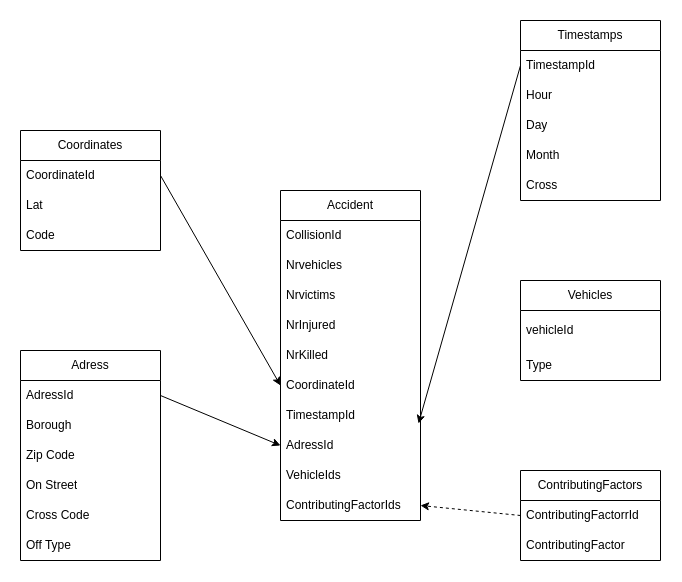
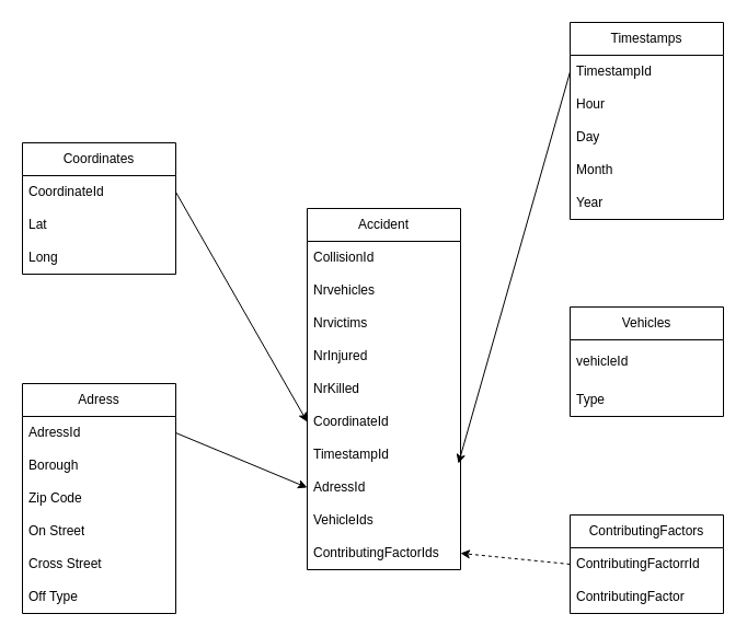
  <mxCell id="0" />
  <mxCell id="1" parent="0" />
  <mxCell id="2" value="Accident" style="swimlane;fontStyle=0;childLayout=stackLayout;horizontal=1;startSize=30;horizontalStack=0;resizeParent=1;resizeParentMax=0;resizeLast=0;collapsible=1;marginBottom=0;whiteSpace=wrap;html=1;" parent="1" vertex="1"><mxGeometry x="280" y="190" width="140" height="330" as="geometry" /></mxCell>
  <mxCell id="3" value="CollisionId" style="text;strokeColor=none;fillColor=none;align=left;verticalAlign=middle;spacingLeft=4;spacingRight=4;overflow=hidden;points=[[0,0.5],[1,0.5]];portConstraint=eastwest;rotatable=0;whiteSpace=wrap;html=1;" parent="2" vertex="1"><mxGeometry y="30" width="140" height="30" as="geometry" /></mxCell>
  <mxCell id="4" value="Nrvehicles" style="text;strokeColor=none;fillColor=none;align=left;verticalAlign=middle;spacingLeft=4;spacingRight=4;overflow=hidden;points=[[0,0.5],[1,0.5]];portConstraint=eastwest;rotatable=0;whiteSpace=wrap;html=1;" parent="2" vertex="1"><mxGeometry y="60" width="140" height="30" as="geometry" /></mxCell>
  <mxCell id="5" value="Nrvictims" style="text;strokeColor=none;fillColor=none;align=left;verticalAlign=middle;spacingLeft=4;spacingRight=4;overflow=hidden;points=[[0,0.5],[1,0.5]];portConstraint=eastwest;rotatable=0;whiteSpace=wrap;html=1;" parent="2" vertex="1"><mxGeometry y="90" width="140" height="30" as="geometry" /></mxCell>
  <mxCell id="6" value="NrInjured" style="text;strokeColor=none;fillColor=none;align=left;verticalAlign=middle;spacingLeft=4;spacingRight=4;overflow=hidden;points=[[0,0.5],[1,0.5]];portConstraint=eastwest;rotatable=0;whiteSpace=wrap;html=1;" parent="2" vertex="1"><mxGeometry y="120" width="140" height="30" as="geometry" /></mxCell>
  <mxCell id="7" value="NrKilled" style="text;strokeColor=none;fillColor=none;align=left;verticalAlign=middle;spacingLeft=4;spacingRight=4;overflow=hidden;points=[[0,0.5],[1,0.5]];portConstraint=eastwest;rotatable=0;whiteSpace=wrap;html=1;" vertex="1" parent="2"><mxGeometry y="150" width="140" height="30" as="geometry" /></mxCell>
  <mxCell id="8" value="CoordinateId" style="text;strokeColor=none;fillColor=none;align=left;verticalAlign=middle;spacingLeft=4;spacingRight=4;overflow=hidden;points=[[0,0.5],[1,0.5]];portConstraint=eastwest;rotatable=0;whiteSpace=wrap;html=1;" parent="2" vertex="1"><mxGeometry y="180" width="140" height="30" as="geometry" /></mxCell>
  <mxCell id="9" value="TimestampId" style="text;strokeColor=none;fillColor=none;align=left;verticalAlign=middle;spacingLeft=4;spacingRight=4;overflow=hidden;points=[[0,0.5],[1,0.5]];portConstraint=eastwest;rotatable=0;whiteSpace=wrap;html=1;" parent="2" vertex="1"><mxGeometry y="210" width="140" height="30" as="geometry" /></mxCell>
  <mxCell id="10" value="AdressId" style="text;strokeColor=none;fillColor=none;align=left;verticalAlign=middle;spacingLeft=4;spacingRight=4;overflow=hidden;points=[[0,0.5],[1,0.5]];portConstraint=eastwest;rotatable=0;whiteSpace=wrap;html=1;" parent="2" vertex="1"><mxGeometry y="240" width="140" height="30" as="geometry" /></mxCell>
  <mxCell id="11" value="VehicleIds" style="text;strokeColor=none;fillColor=none;align=left;verticalAlign=middle;spacingLeft=4;spacingRight=4;overflow=hidden;points=[[0,0.5],[1,0.5]];portConstraint=eastwest;rotatable=0;whiteSpace=wrap;html=1;" parent="2" vertex="1"><mxGeometry y="270" width="140" height="30" as="geometry" /></mxCell>
  <mxCell id="12" value="ContributingFactorIds" style="text;strokeColor=none;fillColor=none;align=left;verticalAlign=middle;spacingLeft=4;spacingRight=4;overflow=hidden;points=[[0,0.5],[1,0.5]];portConstraint=eastwest;rotatable=0;whiteSpace=wrap;html=1;" vertex="1" parent="2"><mxGeometry y="300" width="140" height="30" as="geometry" /></mxCell>
  <mxCell id="13" value="Adress" style="swimlane;fontStyle=0;childLayout=stackLayout;horizontal=1;startSize=30;horizontalStack=0;resizeParent=1;resizeParentMax=0;resizeLast=0;collapsible=1;marginBottom=0;whiteSpace=wrap;html=1;" parent="1" vertex="1"><mxGeometry x="20" y="350" width="140" height="210" as="geometry" /></mxCell>
  <mxCell id="14" value="AdressId" style="text;strokeColor=none;fillColor=none;align=left;verticalAlign=middle;spacingLeft=4;spacingRight=4;overflow=hidden;points=[[0,0.5],[1,0.5]];portConstraint=eastwest;rotatable=0;whiteSpace=wrap;html=1;" parent="13" vertex="1"><mxGeometry y="30" width="140" height="30" as="geometry" /></mxCell>
  <mxCell id="15" value="Borough" style="text;strokeColor=none;fillColor=none;align=left;verticalAlign=middle;spacingLeft=4;spacingRight=4;overflow=hidden;points=[[0,0.5],[1,0.5]];portConstraint=eastwest;rotatable=0;whiteSpace=wrap;html=1;" parent="13" vertex="1"><mxGeometry y="60" width="140" height="30" as="geometry" /></mxCell>
  <mxCell id="16" value="Zip Code" style="text;strokeColor=none;fillColor=none;align=left;verticalAlign=middle;spacingLeft=4;spacingRight=4;overflow=hidden;points=[[0,0.5],[1,0.5]];portConstraint=eastwest;rotatable=0;whiteSpace=wrap;html=1;" parent="13" vertex="1"><mxGeometry y="90" width="140" height="30" as="geometry" /></mxCell>
  <mxCell id="17" value="On Street" style="text;strokeColor=none;fillColor=none;align=left;verticalAlign=middle;spacingLeft=4;spacingRight=4;overflow=hidden;points=[[0,0.5],[1,0.5]];portConstraint=eastwest;rotatable=0;whiteSpace=wrap;html=1;" parent="13" vertex="1"><mxGeometry y="120" width="140" height="30" as="geometry" /></mxCell>
- <mxCell id="18" value="Cross Code" style="text;strokeColor=none;fillColor=none;align=left;verticalAlign=middle;spacingLeft=4;spacingRight=4;overflow=hidden;points=[[0,0.5],[1,0.5]];portConstraint=eastwest;rotatable=0;whiteSpace=wrap;html=1;" parent="13" vertex="1"><mxGeometry y="150" width="140" height="30" as="geometry" /></mxCell>
+ <mxCell id="18" value="Cross Street" style="text;strokeColor=none;fillColor=none;align=left;verticalAlign=middle;spacingLeft=4;spacingRight=4;overflow=hidden;points=[[0,0.5],[1,0.5]];portConstraint=eastwest;rotatable=0;whiteSpace=wrap;html=1;" parent="13" vertex="1"><mxGeometry y="150" width="140" height="30" as="geometry" /></mxCell>
  <mxCell id="19" value="Off Type" style="text;strokeColor=none;fillColor=none;align=left;verticalAlign=middle;spacingLeft=4;spacingRight=4;overflow=hidden;points=[[0,0.5],[1,0.5]];portConstraint=eastwest;rotatable=0;whiteSpace=wrap;html=1;" parent="13" vertex="1"><mxGeometry y="180" width="140" height="30" as="geometry" /></mxCell>
  <mxCell id="20" value="Coordinates" style="swimlane;fontStyle=0;childLayout=stackLayout;horizontal=1;startSize=30;horizontalStack=0;resizeParent=1;resizeParentMax=0;resizeLast=0;collapsible=1;marginBottom=0;whiteSpace=wrap;html=1;" parent="1" vertex="1"><mxGeometry x="20" y="130" width="140" height="120" as="geometry" /></mxCell>
  <mxCell id="21" value="CoordinateId" style="text;strokeColor=none;fillColor=none;align=left;verticalAlign=middle;spacingLeft=4;spacingRight=4;overflow=hidden;points=[[0,0.5],[1,0.5]];portConstraint=eastwest;rotatable=0;whiteSpace=wrap;html=1;" parent="20" vertex="1"><mxGeometry y="30" width="140" height="30" as="geometry" /></mxCell>
  <mxCell id="22" value="Lat" style="text;strokeColor=none;fillColor=none;align=left;verticalAlign=middle;spacingLeft=4;spacingRight=4;overflow=hidden;points=[[0,0.5],[1,0.5]];portConstraint=eastwest;rotatable=0;whiteSpace=wrap;html=1;" parent="20" vertex="1"><mxGeometry y="60" width="140" height="30" as="geometry" /></mxCell>
- <mxCell id="23" value="Code" style="text;strokeColor=none;fillColor=none;align=left;verticalAlign=middle;spacingLeft=4;spacingRight=4;overflow=hidden;points=[[0,0.5],[1,0.5]];portConstraint=eastwest;rotatable=0;whiteSpace=wrap;html=1;" parent="20" vertex="1"><mxGeometry y="90" width="140" height="30" as="geometry" /></mxCell>
+ <mxCell id="23" value="Long" style="text;strokeColor=none;fillColor=none;align=left;verticalAlign=middle;spacingLeft=4;spacingRight=4;overflow=hidden;points=[[0,0.5],[1,0.5]];portConstraint=eastwest;rotatable=0;whiteSpace=wrap;html=1;" parent="20" vertex="1"><mxGeometry y="90" width="140" height="30" as="geometry" /></mxCell>
  <mxCell id="24" value="Timestamps" style="swimlane;fontStyle=0;childLayout=stackLayout;horizontal=1;startSize=30;horizontalStack=0;resizeParent=1;resizeParentMax=0;resizeLast=0;collapsible=1;marginBottom=0;whiteSpace=wrap;html=1;" parent="1" vertex="1"><mxGeometry x="520" y="20" width="140" height="180" as="geometry" /></mxCell>
  <mxCell id="25" value="TimestampId" style="text;strokeColor=none;fillColor=none;align=left;verticalAlign=middle;spacingLeft=4;spacingRight=4;overflow=hidden;points=[[0,0.5],[1,0.5]];portConstraint=eastwest;rotatable=0;whiteSpace=wrap;html=1;" parent="24" vertex="1"><mxGeometry y="30" width="140" height="30" as="geometry" /></mxCell>
  <mxCell id="26" value="Hour" style="text;strokeColor=none;fillColor=none;align=left;verticalAlign=middle;spacingLeft=4;spacingRight=4;overflow=hidden;points=[[0,0.5],[1,0.5]];portConstraint=eastwest;rotatable=0;whiteSpace=wrap;html=1;" parent="24" vertex="1"><mxGeometry y="60" width="140" height="30" as="geometry" /></mxCell>
  <mxCell id="27" value="Day" style="text;strokeColor=none;fillColor=none;align=left;verticalAlign=middle;spacingLeft=4;spacingRight=4;overflow=hidden;points=[[0,0.5],[1,0.5]];portConstraint=eastwest;rotatable=0;whiteSpace=wrap;html=1;" parent="24" vertex="1"><mxGeometry y="90" width="140" height="30" as="geometry" /></mxCell>
  <mxCell id="28" value="Month" style="text;strokeColor=none;fillColor=none;align=left;verticalAlign=middle;spacingLeft=4;spacingRight=4;overflow=hidden;points=[[0,0.5],[1,0.5]];portConstraint=eastwest;rotatable=0;whiteSpace=wrap;html=1;" parent="24" vertex="1"><mxGeometry y="120" width="140" height="30" as="geometry" /></mxCell>
- <mxCell id="29" value="Cross" style="text;strokeColor=none;fillColor=none;align=left;verticalAlign=middle;spacingLeft=4;spacingRight=4;overflow=hidden;points=[[0,0.5],[1,0.5]];portConstraint=eastwest;rotatable=0;whiteSpace=wrap;html=1;" parent="24" vertex="1"><mxGeometry y="150" width="140" height="30" as="geometry" /></mxCell>
+ <mxCell id="29" value="Year" style="text;strokeColor=none;fillColor=none;align=left;verticalAlign=middle;spacingLeft=4;spacingRight=4;overflow=hidden;points=[[0,0.5],[1,0.5]];portConstraint=eastwest;rotatable=0;whiteSpace=wrap;html=1;" parent="24" vertex="1"><mxGeometry y="150" width="140" height="30" as="geometry" /></mxCell>
  <mxCell id="30" style="rounded=0;orthogonalLoop=1;jettySize=auto;html=1;entryX=0.986;entryY=0.767;entryDx=0;entryDy=0;entryPerimeter=0;exitX=0;exitY=0.25;exitDx=0;exitDy=0;" parent="1" source="24" target="9" edge="1"><mxGeometry relative="1" as="geometry" /></mxCell>
  <mxCell id="31" style="rounded=0;orthogonalLoop=1;jettySize=auto;html=1;exitX=1;exitY=0.5;exitDx=0;exitDy=0;entryX=0;entryY=0.5;entryDx=0;entryDy=0;" parent="1" source="14" target="10" edge="1"><mxGeometry relative="1" as="geometry"><mxPoint x="175" y="365" as="targetPoint" /></mxGeometry></mxCell>
  <mxCell id="32" style="rounded=0;orthogonalLoop=1;jettySize=auto;html=1;exitX=1;exitY=0.5;exitDx=0;exitDy=0;entryX=0;entryY=0.5;entryDx=0;entryDy=0;" parent="1" source="21" target="8" edge="1"><mxGeometry relative="1" as="geometry"><mxPoint x="175" y="365" as="targetPoint" /></mxGeometry></mxCell>
  <mxCell id="33" value="Vehicles" style="swimlane;fontStyle=0;childLayout=stackLayout;horizontal=1;startSize=30;horizontalStack=0;resizeParent=1;resizeParentMax=0;resizeLast=0;collapsible=1;marginBottom=0;whiteSpace=wrap;html=1;" parent="1" vertex="1"><mxGeometry x="520" y="280" width="140" height="100" as="geometry" /></mxCell>
  <mxCell id="34" value="vehicleId" style="text;strokeColor=none;fillColor=none;align=left;verticalAlign=middle;spacingLeft=4;spacingRight=4;overflow=hidden;points=[[0,0.5],[1,0.5]];portConstraint=eastwest;rotatable=0;whiteSpace=wrap;html=1;" parent="33" vertex="1"><mxGeometry y="30" width="140" height="40" as="geometry" /></mxCell>
  <mxCell id="35" value="Type" style="text;strokeColor=none;fillColor=none;align=left;verticalAlign=middle;spacingLeft=4;spacingRight=4;overflow=hidden;points=[[0,0.5],[1,0.5]];portConstraint=eastwest;rotatable=0;whiteSpace=wrap;html=1;" parent="33" vertex="1"><mxGeometry y="70" width="140" height="30" as="geometry" /></mxCell>
  <mxCell id="36" value="ContributingFactors" style="swimlane;fontStyle=0;childLayout=stackLayout;horizontal=1;startSize=30;horizontalStack=0;resizeParent=1;resizeParentMax=0;resizeLast=0;collapsible=1;marginBottom=0;whiteSpace=wrap;html=1;" parent="1" vertex="1"><mxGeometry x="520" y="470" width="140" height="90" as="geometry" /></mxCell>
  <mxCell id="37" value="ContributingFactorrId" style="text;strokeColor=none;fillColor=none;align=left;verticalAlign=middle;spacingLeft=4;spacingRight=4;overflow=hidden;points=[[0,0.5],[1,0.5]];portConstraint=eastwest;rotatable=0;whiteSpace=wrap;html=1;" parent="36" vertex="1"><mxGeometry y="30" width="140" height="30" as="geometry" /></mxCell>
  <mxCell id="38" value="ContributingFactor" style="text;strokeColor=none;fillColor=none;align=left;verticalAlign=middle;spacingLeft=4;spacingRight=4;overflow=hidden;points=[[0,0.5],[1,0.5]];portConstraint=eastwest;rotatable=0;whiteSpace=wrap;html=1;" parent="36" vertex="1"><mxGeometry y="60" width="140" height="30" as="geometry" /></mxCell>
  <mxCell id="39" style="rounded=0;orthogonalLoop=1;jettySize=auto;html=1;entryX=1;entryY=0.5;entryDx=0;entryDy=0;exitX=0;exitY=0.5;exitDx=0;exitDy=0;dashed=1;" parent="1" source="37" target="12" edge="1"><mxGeometry relative="1" as="geometry" /></mxCell>
